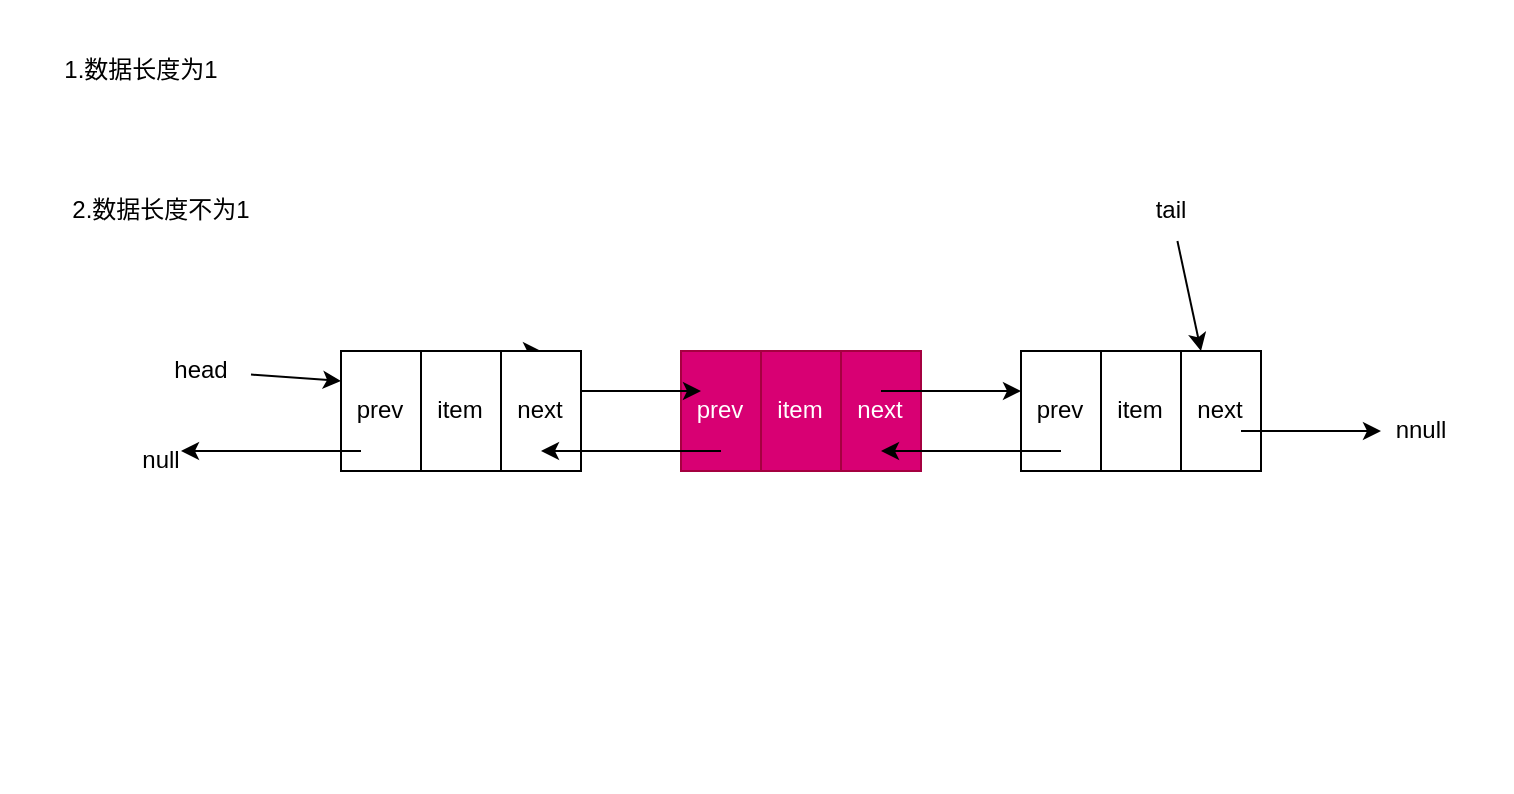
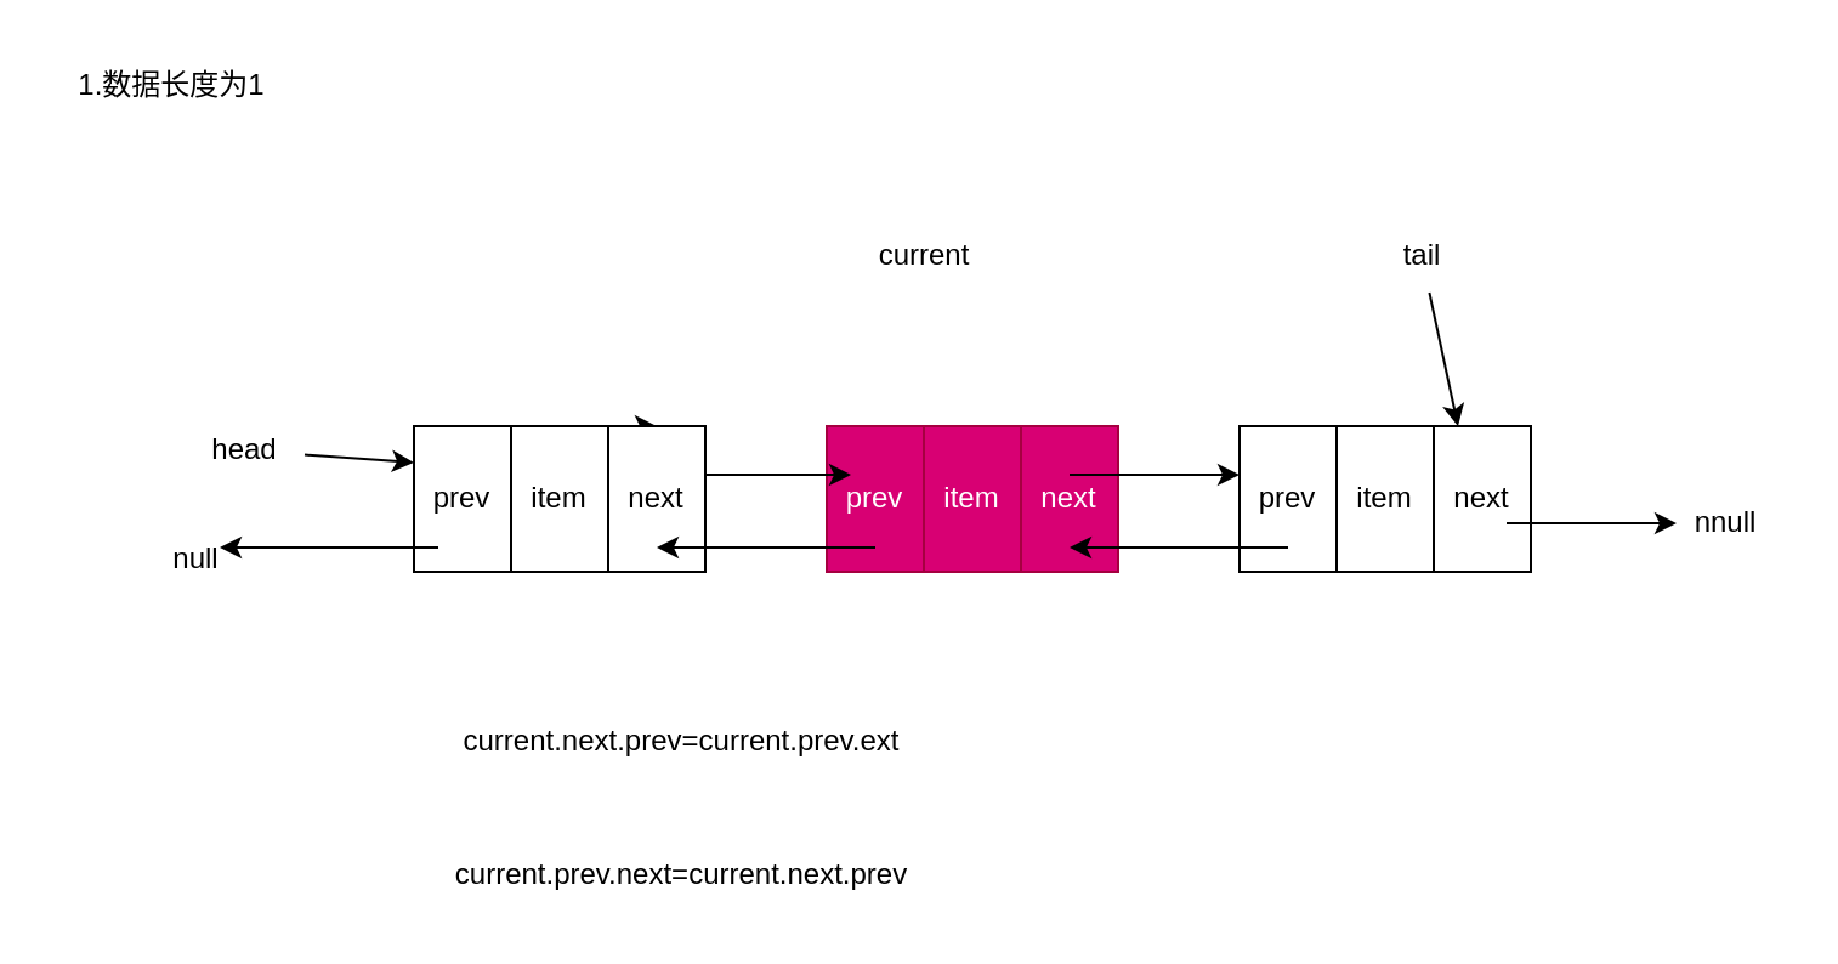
  <mxCell id="0" />
  <mxCell id="1" parent="0" />
  <mxCell id="2" value="prev" style="whiteSpace=wrap;html=1;fillColor=#d80073;fontColor=#ffffff;strokeColor=#A50040;" parent="1" vertex="1"><mxGeometry x="340" y="175" width="40" height="60" as="geometry" /></mxCell>
  <mxCell id="3" value="item" style="whiteSpace=wrap;html=1;fillColor=#d80073;fontColor=#ffffff;strokeColor=#A50040;" parent="1" vertex="1"><mxGeometry x="380" y="175" width="40" height="60" as="geometry" /></mxCell>
  <mxCell id="4" value="next" style="whiteSpace=wrap;html=1;fillColor=#d80073;fontColor=#ffffff;strokeColor=#A50040;" parent="1" vertex="1"><mxGeometry x="420" y="175" width="40" height="60" as="geometry" /></mxCell>
  <mxCell id="5" value="" style="endArrow=classic;html=1;" parent="1" edge="1"><mxGeometry relative="1" as="geometry"><mxPoint x="200" y="175" as="sourcePoint" /><mxPoint x="270" y="175" as="targetPoint" /></mxGeometry></mxCell>
  <mxCell id="6" value="prev" style="whiteSpace=wrap;html=1;" parent="1" vertex="1"><mxGeometry x="510" y="175" width="40" height="60" as="geometry" /></mxCell>
  <mxCell id="7" value="item" style="whiteSpace=wrap;html=1;" parent="1" vertex="1"><mxGeometry x="550" y="175" width="40" height="60" as="geometry" /></mxCell>
  <mxCell id="8" value="next" style="whiteSpace=wrap;html=1;" parent="1" vertex="1"><mxGeometry x="590" y="175" width="40" height="60" as="geometry" /></mxCell>
  <mxCell id="9" value="" style="endArrow=classic;html=1;" parent="1" edge="1"><mxGeometry relative="1" as="geometry"><mxPoint x="440" y="195" as="sourcePoint" /><mxPoint x="510" y="195" as="targetPoint" /></mxGeometry></mxCell>
  <mxCell id="10" value="" style="endArrow=classic;html=1;" parent="1" edge="1"><mxGeometry relative="1" as="geometry"><mxPoint x="530" y="225" as="sourcePoint" /><mxPoint x="440" y="225" as="targetPoint" /><Array as="points" /></mxGeometry></mxCell>
  <mxCell id="11" value="" style="endArrow=classic;html=1;" parent="1" edge="1"><mxGeometry relative="1" as="geometry"><mxPoint x="280" y="195" as="sourcePoint" /><mxPoint x="350" y="195" as="targetPoint" /></mxGeometry></mxCell>
  <mxCell id="12" value="item" style="whiteSpace=wrap;html=1;" parent="1" vertex="1"><mxGeometry x="210" y="175" width="40" height="60" as="geometry" /></mxCell>
  <mxCell id="13" value="prev" style="whiteSpace=wrap;html=1;" parent="1" vertex="1"><mxGeometry x="170" y="175" width="40" height="60" as="geometry" /></mxCell>
  <mxCell id="14" value="next" style="whiteSpace=wrap;html=1;" parent="1" vertex="1"><mxGeometry x="250" y="175" width="40" height="60" as="geometry" /></mxCell>
  <mxCell id="15" value="" style="endArrow=classic;html=1;" parent="1" edge="1"><mxGeometry relative="1" as="geometry"><mxPoint x="360" y="225" as="sourcePoint" /><mxPoint x="270" y="225" as="targetPoint" /><Array as="points" /></mxGeometry></mxCell>
  <mxCell id="16" value="" style="endArrow=classic;html=1;" parent="1" edge="1"><mxGeometry relative="1" as="geometry"><mxPoint x="180" y="225" as="sourcePoint" /><mxPoint x="90" y="225" as="targetPoint" /><Array as="points" /></mxGeometry></mxCell>
  <mxCell id="17" value="null" style="text;html=1;align=center;verticalAlign=middle;resizable=0;points=[];autosize=1;strokeColor=none;fillColor=none;" parent="1" vertex="1"><mxGeometry x="60" y="215" width="40" height="30" as="geometry" /></mxCell>
  <mxCell id="18" style="edgeStyle=none;html=1;entryX=0.25;entryY=0;entryDx=0;entryDy=0;" parent="1" source="19" target="8" edge="1"><mxGeometry relative="1" as="geometry" /></mxCell>
  <mxCell id="19" value="tail" style="text;html=1;align=center;verticalAlign=middle;resizable=0;points=[];autosize=1;strokeColor=none;fillColor=none;" parent="1" vertex="1"><mxGeometry x="565" y="90" width="40" height="30" as="geometry" /></mxCell>
  <mxCell id="20" value="" style="endArrow=classic;html=1;" parent="1" edge="1"><mxGeometry relative="1" as="geometry"><mxPoint x="620" y="215" as="sourcePoint" /><mxPoint x="690" y="215" as="targetPoint" /></mxGeometry></mxCell>
  <mxCell id="21" value="nnull" style="text;html=1;align=center;verticalAlign=middle;resizable=0;points=[];autosize=1;strokeColor=none;fillColor=none;" parent="1" vertex="1"><mxGeometry x="685" y="200" width="50" height="30" as="geometry" /></mxCell>
  <mxCell id="22" style="edgeStyle=none;html=1;entryX=0;entryY=0.25;entryDx=0;entryDy=0;" parent="1" source="23" target="13" edge="1"><mxGeometry relative="1" as="geometry" /></mxCell>
  <mxCell id="23" value="head" style="text;html=1;align=center;verticalAlign=middle;resizable=0;points=[];autosize=1;strokeColor=none;fillColor=none;" parent="1" vertex="1"><mxGeometry x="75" y="170" width="50" height="30" as="geometry" /></mxCell>
+ <mxCell id="24" value="current" style="text;html=1;align=center;verticalAlign=middle;resizable=0;points=[];autosize=1;strokeColor=none;fillColor=none;" vertex="1" parent="1"><mxGeometry x="350" y="90" width="60" height="30" as="geometry" /></mxCell>
+ <mxCell id="25" value="current.next.prev=current.prev.ext" style="text;html=1;align=center;verticalAlign=middle;resizable=0;points=[];autosize=1;strokeColor=none;fillColor=none;" vertex="1" parent="1"><mxGeometry x="180" y="290" width="200" height="30" as="geometry" /></mxCell>
+ <mxCell id="26" value="current.prev.next=current.next.prev" style="text;html=1;align=center;verticalAlign=middle;resizable=0;points=[];autosize=1;strokeColor=none;fillColor=none;" vertex="1" parent="1"><mxGeometry x="175" y="345" width="210" height="30" as="geometry" /></mxCell>
  <mxCell id="27" value="1.数据长度为1" style="text;html=1;align=center;verticalAlign=middle;resizable=0;points=[];autosize=1;strokeColor=none;fillColor=none;" vertex="1" parent="1"><mxGeometry x="20" y="20" width="100" height="30" as="geometry" /></mxCell>
- <mxCell id="28" value="2.数据长度不为1&lt;br&gt;" style="text;html=1;align=center;verticalAlign=middle;resizable=0;points=[];autosize=1;strokeColor=none;fillColor=none;" vertex="1" parent="1"><mxGeometry x="25" y="90" width="110" height="30" as="geometry" /></mxCell>
